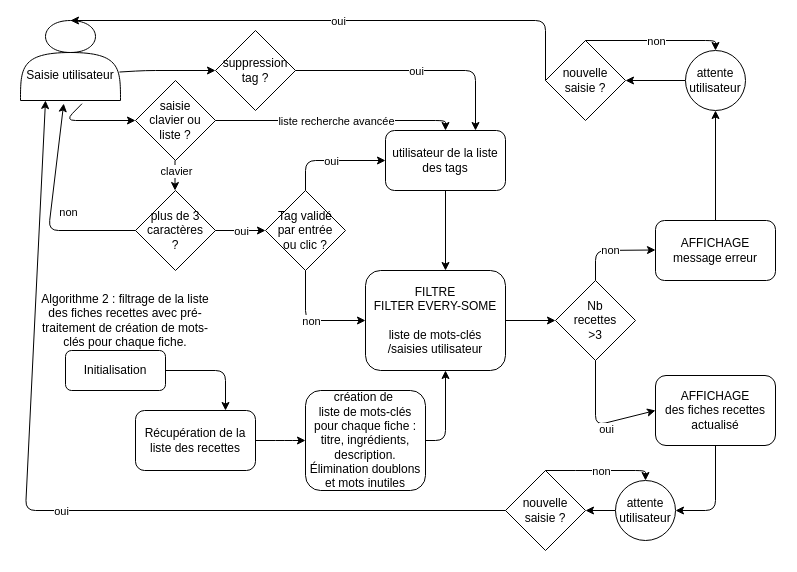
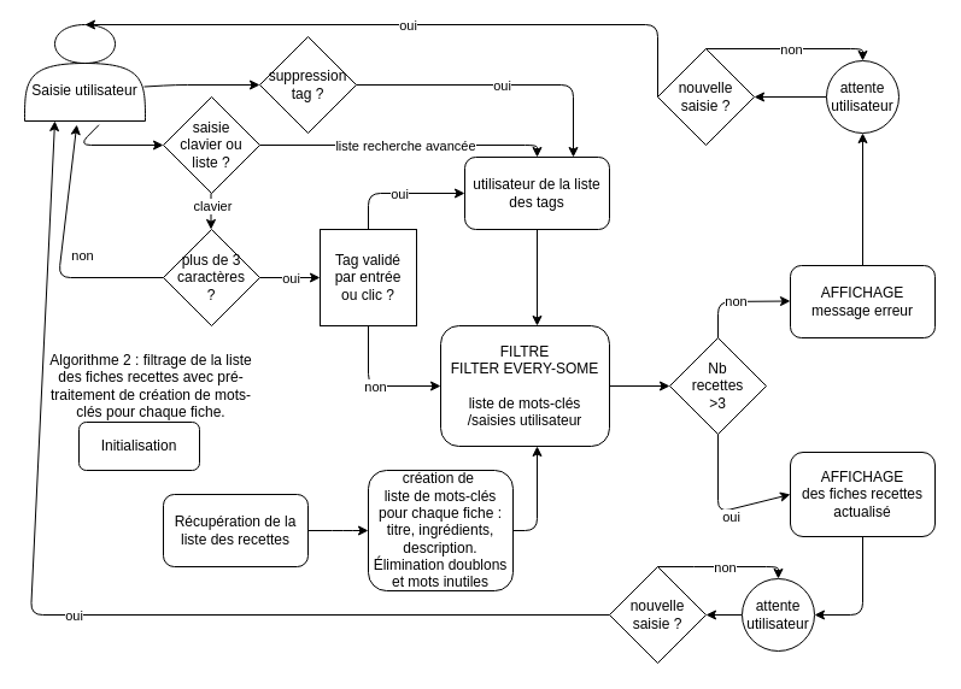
  <mxCell id="0" />
  <mxCell id="1" parent="0" />
  <mxCell id="2" style="edgeStyle=none;html=1;exitX=1;exitY=0.5;exitDx=0;exitDy=0;" parent="1" source="3" edge="1"><mxGeometry relative="1" as="geometry"><Array as="points"><mxPoint x="445" y="440" /></Array><mxPoint x="445" y="370" as="targetPoint" /></mxGeometry></mxCell>
  <mxCell id="3" value="création de&amp;nbsp;&lt;br&gt;liste de mots-clés pour chaque fiche : titre, ingrédients, description. Élimination doublons et mots inutiles" style="rounded=1;whiteSpace=wrap;html=1;" parent="1" vertex="1"><mxGeometry x="305" y="390" width="120" height="100" as="geometry" /></mxCell>
  <mxCell id="4" value="Initialisation" style="rounded=1;whiteSpace=wrap;html=1;" parent="1" vertex="1"><mxGeometry x="65" y="350" width="100" height="40" as="geometry" /></mxCell>
  <mxCell id="5" style="edgeStyle=none;html=1;exitX=0.615;exitY=1.04;exitDx=0;exitDy=0;entryX=0;entryY=0.5;entryDx=0;entryDy=0;exitPerimeter=0;" parent="1" source="6" target="27" edge="1"><mxGeometry relative="1" as="geometry"><Array as="points"><mxPoint x="65" y="120" /></Array></mxGeometry></mxCell>
  <mxCell id="6" value="&lt;br&gt;&lt;br&gt;Saisie utilisateur" style="shape=actor;whiteSpace=wrap;html=1;fontFamily=Helvetica;fontSize=12;fontColor=default;align=center;strokeColor=default;fillColor=default;" parent="1" vertex="1"><mxGeometry x="20" y="20" width="100" height="80" as="geometry" /></mxCell>
  <mxCell id="7" value="plus de 3 caractères&lt;br&gt;?" style="rhombus;whiteSpace=wrap;html=1;" parent="1" vertex="1"><mxGeometry x="135" y="190" width="80" height="80" as="geometry" /></mxCell>
- <mxCell id="8" value="Tag validé&lt;br&gt;par entrée&lt;br&gt;ou clic ?" style="rhombus;whiteSpace=wrap;html=1;" parent="1" vertex="1"><mxGeometry x="265" y="190" width="80" height="80" as="geometry" /></mxCell>
+ <mxCell id="8" value="Tag validé&lt;br&gt;par entrée&lt;br&gt;ou clic ?" style="whiteSpace=wrap;html=1;rounded=0;" parent="1" vertex="1"><mxGeometry x="265" y="190" width="80" height="80" as="geometry" /></mxCell>
  <mxCell id="9" value="FILTRE&lt;br&gt;FILTER EVERY-SOME&lt;br&gt;&lt;br&gt;liste de mots-clés&lt;br&gt;/saisies utilisateur" style="rounded=1;whiteSpace=wrap;html=1;" parent="1" vertex="1"><mxGeometry x="365" y="270" width="140" height="100" as="geometry" /></mxCell>
  <mxCell id="10" value="utilisateur de la liste des tags" style="rounded=1;whiteSpace=wrap;html=1;" parent="1" vertex="1"><mxGeometry x="385" y="130" width="120" height="60" as="geometry" /></mxCell>
  <mxCell id="11" value="" style="endArrow=classic;html=1;exitX=0.5;exitY=0;exitDx=0;exitDy=0;entryX=0;entryY=0.5;entryDx=0;entryDy=0;" parent="1" source="8" target="10" edge="1"><mxGeometry relative="1" as="geometry"><mxPoint x="315" y="420" as="sourcePoint" /><mxPoint x="415" y="420" as="targetPoint" /><Array as="points"><mxPoint x="305" y="160" /></Array></mxGeometry></mxCell>
  <mxCell id="12" value="oui" style="edgeLabel;resizable=0;html=1;align=center;verticalAlign=middle;" parent="11" connectable="0" vertex="1"><mxGeometry relative="1" as="geometry" /></mxCell>
  <mxCell id="13" value="" style="endArrow=classic;html=1;exitX=0.5;exitY=1;exitDx=0;exitDy=0;entryX=0;entryY=0.5;entryDx=0;entryDy=0;" parent="1" source="8" target="9" edge="1"><mxGeometry relative="1" as="geometry"><mxPoint x="275" y="400" as="sourcePoint" /><mxPoint x="375" y="400" as="targetPoint" /><Array as="points"><mxPoint x="305" y="320" /></Array></mxGeometry></mxCell>
  <mxCell id="14" value="non" style="edgeLabel;resizable=0;html=1;align=center;verticalAlign=middle;" parent="13" connectable="0" vertex="1"><mxGeometry relative="1" as="geometry" /></mxCell>
  <mxCell id="15" value="" style="endArrow=classic;html=1;exitX=0.5;exitY=1;exitDx=0;exitDy=0;" parent="1" source="10" edge="1"><mxGeometry width="50" height="50" relative="1" as="geometry"><mxPoint x="455" y="330" as="sourcePoint" /><mxPoint x="445" y="270" as="targetPoint" /></mxGeometry></mxCell>
  <mxCell id="16" value="Nb&lt;br&gt;recettes&lt;br&gt;&amp;gt;3" style="rhombus;whiteSpace=wrap;html=1;" parent="1" vertex="1"><mxGeometry x="555" y="280" width="80" height="80" as="geometry" /></mxCell>
  <mxCell id="17" value="" style="endArrow=classic;html=1;entryX=0;entryY=0.5;entryDx=0;entryDy=0;exitX=1;exitY=0.5;exitDx=0;exitDy=0;" parent="1" source="9" target="16" edge="1"><mxGeometry width="50" height="50" relative="1" as="geometry"><mxPoint x="455" y="310" as="sourcePoint" /><mxPoint x="505" y="260" as="targetPoint" /></mxGeometry></mxCell>
  <mxCell id="18" style="edgeStyle=none;html=1;exitX=0.5;exitY=1;exitDx=0;exitDy=0;entryX=1;entryY=0.5;entryDx=0;entryDy=0;" parent="1" source="19" target="46" edge="1"><mxGeometry relative="1" as="geometry"><mxPoint x="645" y="510" as="targetPoint" /><Array as="points"><mxPoint x="715" y="510" /></Array></mxGeometry></mxCell>
  <mxCell id="19" value="AFFICHAGE&lt;br&gt;des fiches recettes&lt;br&gt;actualisé" style="rounded=1;whiteSpace=wrap;html=1;" parent="1" vertex="1"><mxGeometry x="655" y="375" width="120" height="70" as="geometry" /></mxCell>
  <mxCell id="20" value="" style="endArrow=classic;html=1;exitX=0.5;exitY=1;exitDx=0;exitDy=0;entryX=0;entryY=0.5;entryDx=0;entryDy=0;" parent="1" source="16" target="19" edge="1"><mxGeometry relative="1" as="geometry"><mxPoint x="675" y="300" as="sourcePoint" /><mxPoint x="775" y="300" as="targetPoint" /><Array as="points"><mxPoint x="595" y="425" /></Array></mxGeometry></mxCell>
  <mxCell id="21" value="oui" style="edgeLabel;resizable=0;html=1;align=center;verticalAlign=middle;" parent="20" connectable="0" vertex="1"><mxGeometry relative="1" as="geometry"><mxPoint x="10" y="5" as="offset" /></mxGeometry></mxCell>
  <mxCell id="22" value="Récupération de la&lt;br&gt;liste des recettes" style="rounded=1;whiteSpace=wrap;html=1;" parent="1" vertex="1"><mxGeometry x="135" y="410" width="120" height="60" as="geometry" /></mxCell>
  <mxCell id="23" style="edgeStyle=none;html=1;exitX=1;exitY=0.5;exitDx=0;exitDy=0;entryX=0;entryY=0.5;entryDx=0;entryDy=0;" parent="1" source="22" target="3" edge="1"><mxGeometry relative="1" as="geometry"><Array as="points"><mxPoint x="285" y="440" /></Array><mxPoint x="415" y="440" as="sourcePoint" /><mxPoint x="285" y="400" as="targetPoint" /></mxGeometry></mxCell>
- <mxCell id="24" value="" style="endArrow=classic;html=1;exitX=1;exitY=0.5;exitDx=0;exitDy=0;entryX=0.75;entryY=0;entryDx=0;entryDy=0;" parent="1" source="4" target="22" edge="1"><mxGeometry width="50" height="50" relative="1" as="geometry"><mxPoint x="455" y="290" as="sourcePoint" /><mxPoint x="505" y="240" as="targetPoint" /><Array as="points"><mxPoint x="225" y="370" /></Array></mxGeometry></mxCell>
  <mxCell id="25" value="" style="endArrow=classic;html=1;entryX=0.432;entryY=1.038;entryDx=0;entryDy=0;entryPerimeter=0;exitX=0;exitY=0.5;exitDx=0;exitDy=0;" parent="1" source="7" target="6" edge="1"><mxGeometry relative="1" as="geometry"><mxPoint x="235" y="280" as="sourcePoint" /><mxPoint x="525" y="270" as="targetPoint" /><Array as="points"><mxPoint x="48" y="230" /></Array></mxGeometry></mxCell>
  <mxCell id="26" value="non" style="edgeLabel;resizable=0;html=1;align=center;verticalAlign=middle;" parent="25" connectable="0" vertex="1"><mxGeometry relative="1" as="geometry"><mxPoint x="17" y="1" as="offset" /></mxGeometry></mxCell>
  <mxCell id="27" value="saisie&lt;br&gt;clavier ou&lt;br&gt;liste ?" style="rhombus;whiteSpace=wrap;html=1;" parent="1" vertex="1"><mxGeometry x="135" y="80" width="80" height="80" as="geometry" /></mxCell>
  <mxCell id="28" value="" style="endArrow=classic;html=1;exitX=0.5;exitY=1;exitDx=0;exitDy=0;entryX=0.5;entryY=0;entryDx=0;entryDy=0;" parent="1" edge="1"><mxGeometry relative="1" as="geometry"><mxPoint x="174.5" y="160" as="sourcePoint" /><mxPoint x="174.5" y="190" as="targetPoint" /><Array as="points" /></mxGeometry></mxCell>
  <mxCell id="29" value="clavier" style="edgeLabel;resizable=0;html=1;align=center;verticalAlign=middle;" parent="28" connectable="0" vertex="1"><mxGeometry relative="1" as="geometry"><mxPoint x="1" y="-5" as="offset" /></mxGeometry></mxCell>
  <mxCell id="30" value="" style="endArrow=classic;html=1;exitX=1;exitY=0.5;exitDx=0;exitDy=0;entryX=0.5;entryY=0;entryDx=0;entryDy=0;" parent="1" source="27" target="10" edge="1"><mxGeometry relative="1" as="geometry"><mxPoint x="285" y="80" as="sourcePoint" /><mxPoint x="385" y="80" as="targetPoint" /><Array as="points"><mxPoint x="445" y="120" /></Array></mxGeometry></mxCell>
  <mxCell id="31" value="liste recherche avancée" style="edgeLabel;resizable=0;html=1;align=center;verticalAlign=middle;" parent="30" connectable="0" vertex="1"><mxGeometry relative="1" as="geometry" /></mxCell>
  <mxCell id="32" value="" style="endArrow=classic;html=1;exitX=1;exitY=0.5;exitDx=0;exitDy=0;entryX=0;entryY=0.5;entryDx=0;entryDy=0;" parent="1" source="7" target="8" edge="1"><mxGeometry relative="1" as="geometry"><mxPoint x="355" y="250" as="sourcePoint" /><mxPoint x="455" y="250" as="targetPoint" /></mxGeometry></mxCell>
  <mxCell id="33" value="oui" style="edgeLabel;resizable=0;html=1;align=center;verticalAlign=middle;" parent="32" connectable="0" vertex="1"><mxGeometry relative="1" as="geometry" /></mxCell>
  <mxCell id="34" style="edgeStyle=none;html=1;exitX=0.5;exitY=0;exitDx=0;exitDy=0;entryX=0.5;entryY=1;entryDx=0;entryDy=0;" parent="1" source="35" target="50" edge="1"><mxGeometry relative="1" as="geometry"><mxPoint x="715" y="190" as="targetPoint" /></mxGeometry></mxCell>
  <mxCell id="35" value="AFFICHAGE&lt;br&gt;message erreur" style="rounded=1;whiteSpace=wrap;html=1;" parent="1" vertex="1"><mxGeometry x="655" y="220" width="120" height="60" as="geometry" /></mxCell>
  <mxCell id="36" value="suppression&lt;br&gt;tag ?" style="rhombus;whiteSpace=wrap;html=1;" parent="1" vertex="1"><mxGeometry x="215" y="30" width="80" height="80" as="geometry" /></mxCell>
  <mxCell id="37" value="" style="endArrow=classic;html=1;exitX=1;exitY=0.5;exitDx=0;exitDy=0;entryX=0.75;entryY=0;entryDx=0;entryDy=0;" parent="1" source="36" target="10" edge="1"><mxGeometry relative="1" as="geometry"><mxPoint x="355" y="240" as="sourcePoint" /><mxPoint x="455" y="240" as="targetPoint" /><Array as="points"><mxPoint x="475" y="70" /></Array></mxGeometry></mxCell>
  <mxCell id="38" value="oui" style="edgeLabel;resizable=0;html=1;align=center;verticalAlign=middle;" parent="37" connectable="0" vertex="1"><mxGeometry relative="1" as="geometry" /></mxCell>
  <mxCell id="39" value="" style="endArrow=classic;html=1;exitX=0.5;exitY=0;exitDx=0;exitDy=0;" parent="1" source="16" edge="1"><mxGeometry relative="1" as="geometry"><mxPoint x="555" y="249.5" as="sourcePoint" /><mxPoint x="655" y="249.5" as="targetPoint" /><Array as="points"><mxPoint x="595" y="250" /></Array></mxGeometry></mxCell>
  <mxCell id="40" value="non" style="edgeLabel;resizable=0;html=1;align=center;verticalAlign=middle;" parent="39" connectable="0" vertex="1"><mxGeometry relative="1" as="geometry" /></mxCell>
  <mxCell id="41" value="" style="endArrow=classic;html=1;entryX=0;entryY=0.5;entryDx=0;entryDy=0;exitX=0.99;exitY=0.644;exitDx=0;exitDy=0;exitPerimeter=0;" parent="1" source="6" target="36" edge="1"><mxGeometry relative="1" as="geometry"><mxPoint x="95" y="50" as="sourcePoint" /><mxPoint x="75" y="50" as="targetPoint" /><Array as="points"><mxPoint x="145" y="70" /></Array></mxGeometry></mxCell>
  <mxCell id="42" value="nouvelle&lt;br&gt;saisie ?" style="rhombus;whiteSpace=wrap;html=1;" parent="1" vertex="1"><mxGeometry x="505" y="470" width="80" height="80" as="geometry" /></mxCell>
  <mxCell id="43" value="" style="endArrow=classic;html=1;exitX=0;exitY=0.5;exitDx=0;exitDy=0;entryX=0.25;entryY=1;entryDx=0;entryDy=0;" parent="1" source="42" target="6" edge="1"><mxGeometry relative="1" as="geometry"><mxPoint x="355" y="320" as="sourcePoint" /><mxPoint x="455" y="320" as="targetPoint" /><Array as="points"><mxPoint x="25" y="510" /></Array></mxGeometry></mxCell>
  <mxCell id="44" value="oui" style="edgeLabel;resizable=0;html=1;align=center;verticalAlign=middle;" parent="43" connectable="0" vertex="1"><mxGeometry relative="1" as="geometry" /></mxCell>
  <mxCell id="45" style="edgeStyle=none;html=1;exitX=0;exitY=0.5;exitDx=0;exitDy=0;entryX=1;entryY=0.5;entryDx=0;entryDy=0;" parent="1" source="46" target="42" edge="1"><mxGeometry relative="1" as="geometry" /></mxCell>
  <mxCell id="46" value="attente&lt;br&gt;utilisateur" style="ellipse;whiteSpace=wrap;html=1;aspect=fixed;" parent="1" vertex="1"><mxGeometry x="615" y="480" width="60" height="60" as="geometry" /></mxCell>
  <mxCell id="47" value="" style="endArrow=classic;html=1;exitX=0.5;exitY=0;exitDx=0;exitDy=0;" parent="1" source="42" edge="1"><mxGeometry relative="1" as="geometry"><mxPoint x="485" y="460" as="sourcePoint" /><mxPoint x="645" y="480" as="targetPoint" /><Array as="points"><mxPoint x="585" y="470" /><mxPoint x="645" y="470" /></Array></mxGeometry></mxCell>
  <mxCell id="48" value="non" style="edgeLabel;resizable=0;html=1;align=center;verticalAlign=middle;" parent="47" connectable="0" vertex="1"><mxGeometry relative="1" as="geometry" /></mxCell>
  <mxCell id="49" style="edgeStyle=none;html=1;exitX=0;exitY=0.5;exitDx=0;exitDy=0;entryX=1;entryY=0.5;entryDx=0;entryDy=0;" parent="1" source="50" target="53" edge="1"><mxGeometry relative="1" as="geometry" /></mxCell>
  <mxCell id="50" value="attente&lt;br&gt;utilisateur" style="ellipse;whiteSpace=wrap;html=1;aspect=fixed;" parent="1" vertex="1"><mxGeometry x="685" y="50" width="60" height="60" as="geometry" /></mxCell>
  <mxCell id="51" value="Algorithme 2 : filtrage de la liste des fiches recettes avec pré-traitement de création de mots-clés pour chaque fiche." style="text;strokeColor=none;align=center;fillColor=none;html=1;verticalAlign=middle;whiteSpace=wrap;rounded=0;" parent="1" vertex="1"><mxGeometry x="35" y="300" width="180" height="40" as="geometry" /></mxCell>
  <mxCell id="52" style="edgeStyle=none;html=1;exitX=0;exitY=0.5;exitDx=0;exitDy=0;entryX=0;entryY=0.5;entryDx=0;entryDy=0;" parent="1" source="36" target="36" edge="1"><mxGeometry relative="1" as="geometry" /></mxCell>
  <mxCell id="53" value="nouvelle&lt;br&gt;saisie ?" style="rhombus;whiteSpace=wrap;html=1;" parent="1" vertex="1"><mxGeometry x="545" y="40" width="80" height="80" as="geometry" /></mxCell>
  <mxCell id="54" value="" style="endArrow=classic;html=1;exitX=0.5;exitY=0;exitDx=0;exitDy=0;entryX=0.5;entryY=0;entryDx=0;entryDy=0;" parent="1" source="53" target="50" edge="1"><mxGeometry relative="1" as="geometry"><mxPoint x="355" y="270" as="sourcePoint" /><mxPoint x="455" y="270" as="targetPoint" /><Array as="points"><mxPoint x="715" y="40" /></Array></mxGeometry></mxCell>
  <mxCell id="55" value="non" style="edgeLabel;resizable=0;html=1;align=center;verticalAlign=middle;" parent="54" connectable="0" vertex="1"><mxGeometry relative="1" as="geometry" /></mxCell>
  <mxCell id="56" value="" style="endArrow=classic;html=1;exitX=0;exitY=0.5;exitDx=0;exitDy=0;entryX=0.5;entryY=0;entryDx=0;entryDy=0;" parent="1" source="53" target="6" edge="1"><mxGeometry relative="1" as="geometry"><mxPoint x="355" y="270" as="sourcePoint" /><mxPoint x="455" y="270" as="targetPoint" /><Array as="points"><mxPoint x="545" y="20" /></Array></mxGeometry></mxCell>
  <mxCell id="57" value="oui" style="edgeLabel;resizable=0;html=1;align=center;verticalAlign=middle;" parent="56" connectable="0" vertex="1"><mxGeometry relative="1" as="geometry" /></mxCell>
